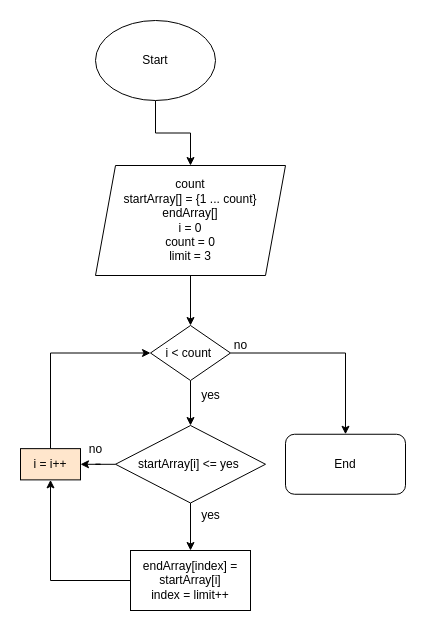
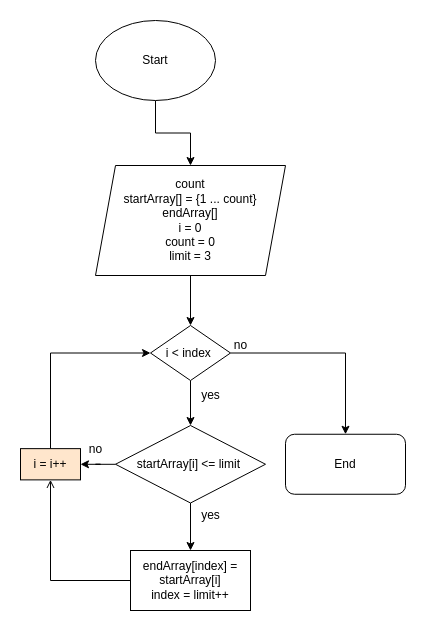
  <mxCell id="0" />
  <mxCell id="1" parent="0" />
  <mxCell id="2" value="" style="edgeStyle=orthogonalEdgeStyle;rounded=0;orthogonalLoop=1;jettySize=auto;html=1;" edge="1" parent="1" source="3" target="5"><mxGeometry relative="1" as="geometry" /></mxCell>
  <mxCell id="3" value="Start" style="ellipse;whiteSpace=wrap;html=1;" vertex="1" parent="1"><mxGeometry x="95" y="20" width="120" height="80" as="geometry" /></mxCell>
  <mxCell id="4" value="" style="edgeStyle=orthogonalEdgeStyle;rounded=0;orthogonalLoop=1;jettySize=auto;html=1;" edge="1" parent="1" source="5" target="8"><mxGeometry relative="1" as="geometry" /></mxCell>
  <mxCell id="5" value="count&lt;br&gt;startArray[] = {1 ... count}&lt;br&gt;endArray[]&lt;br&gt;i = 0&lt;br&gt;count = 0&lt;br&gt;limit = 3" style="shape=parallelogram;perimeter=parallelogramPerimeter;whiteSpace=wrap;html=1;fixedSize=1;" vertex="1" parent="1"><mxGeometry x="95" y="165" width="190" height="110" as="geometry" /></mxCell>
  <mxCell id="6" value="" style="edgeStyle=orthogonalEdgeStyle;rounded=0;orthogonalLoop=1;jettySize=auto;html=1;" edge="1" parent="1" source="8" target="11"><mxGeometry relative="1" as="geometry" /></mxCell>
  <mxCell id="7" value="" style="edgeStyle=orthogonalEdgeStyle;rounded=0;orthogonalLoop=1;jettySize=auto;html=1;" edge="1" parent="1" source="8" target="16"><mxGeometry relative="1" as="geometry" /></mxCell>
- <mxCell id="8" value="i &amp;lt; count&amp;nbsp;" style="rhombus;whiteSpace=wrap;html=1;" vertex="1" parent="1"><mxGeometry x="150" y="325" width="80" height="55" as="geometry" /></mxCell>
+ <mxCell id="8" value="i &amp;lt; index&amp;nbsp;" style="rhombus;whiteSpace=wrap;html=1;" vertex="1" parent="1"><mxGeometry x="150" y="325" width="80" height="55" as="geometry" /></mxCell>
  <mxCell id="9" value="" style="edgeStyle=orthogonalEdgeStyle;rounded=0;orthogonalLoop=1;jettySize=auto;html=1;" edge="1" parent="1" source="11" target="13"><mxGeometry relative="1" as="geometry" /></mxCell>
  <mxCell id="10" value="" style="edgeStyle=orthogonalEdgeStyle;rounded=0;orthogonalLoop=1;jettySize=auto;html=1;" edge="1" parent="1" source="11" target="15"><mxGeometry relative="1" as="geometry" /></mxCell>
- <mxCell id="11" value="startArray[i] &amp;lt;= yes&amp;nbsp;" style="rhombus;whiteSpace=wrap;html=1;" vertex="1" parent="1"><mxGeometry x="115" y="425" width="150" height="77.5" as="geometry" /></mxCell>
- <mxCell id="12" style="edgeStyle=orthogonalEdgeStyle;rounded=0;orthogonalLoop=1;jettySize=auto;html=1;exitX=0;exitY=0.5;exitDx=0;exitDy=0;entryX=0.5;entryY=1;entryDx=0;entryDy=0;" edge="1" parent="1" source="13" target="15"><mxGeometry relative="1" as="geometry"><mxPoint x="-10" y="485" as="targetPoint" /></mxGeometry></mxCell>
+ <mxCell id="11" value="startArray[i] &amp;lt;= limit&amp;nbsp;" style="rhombus;whiteSpace=wrap;html=1;" vertex="1" parent="1"><mxGeometry x="115" y="425" width="150" height="77.5" as="geometry" /></mxCell>
+ <mxCell id="12" style="edgeStyle=orthogonalEdgeStyle;rounded=0;orthogonalLoop=1;jettySize=auto;html=1;exitX=0;exitY=0.5;exitDx=0;exitDy=0;entryX=0.5;entryY=1;entryDx=0;entryDy=0;endArrow=open;" edge="1" parent="1" source="13" target="15"><mxGeometry relative="1" as="geometry"><mxPoint x="-10" y="485" as="targetPoint" /></mxGeometry></mxCell>
  <mxCell id="13" value="endArray[index] = startArray[i]&lt;br&gt;index = limit++" style="whiteSpace=wrap;html=1;" vertex="1" parent="1"><mxGeometry x="130" y="550" width="120" height="60" as="geometry" /></mxCell>
  <mxCell id="14" style="edgeStyle=orthogonalEdgeStyle;rounded=0;orthogonalLoop=1;jettySize=auto;html=1;exitX=0.5;exitY=0;exitDx=0;exitDy=0;entryX=0;entryY=0.5;entryDx=0;entryDy=0;" edge="1" parent="1" source="15" target="8"><mxGeometry relative="1" as="geometry" /></mxCell>
  <mxCell id="15" value="i = i++" style="whiteSpace=wrap;html=1;fillColor=#ffe6cc;" vertex="1" parent="1"><mxGeometry x="20" y="448.13" width="60" height="31.25" as="geometry" /></mxCell>
  <mxCell id="16" value="End" style="whiteSpace=wrap;html=1;rounded=1;" vertex="1" parent="1"><mxGeometry x="285" y="433.75" width="120" height="60" as="geometry" /></mxCell>
  <mxCell id="17" value="yes" style="text;html=1;align=center;verticalAlign=middle;resizable=0;points=[];autosize=1;strokeColor=none;fillColor=none;" vertex="1" parent="1"><mxGeometry x="190" y="380" width="40" height="30" as="geometry" /></mxCell>
  <mxCell id="18" value="yes" style="text;html=1;align=center;verticalAlign=middle;resizable=0;points=[];autosize=1;strokeColor=none;fillColor=none;" vertex="1" parent="1"><mxGeometry x="190" y="500" width="40" height="30" as="geometry" /></mxCell>
  <mxCell id="19" value="no" style="text;html=1;align=center;verticalAlign=middle;resizable=0;points=[];autosize=1;strokeColor=none;fillColor=none;" vertex="1" parent="1"><mxGeometry x="220" y="330" width="40" height="30" as="geometry" /></mxCell>
  <mxCell id="20" value="no" style="text;html=1;align=center;verticalAlign=middle;resizable=0;points=[];autosize=1;strokeColor=none;fillColor=none;" vertex="1" parent="1"><mxGeometry x="75" y="433.76" width="40" height="30" as="geometry" /></mxCell>
